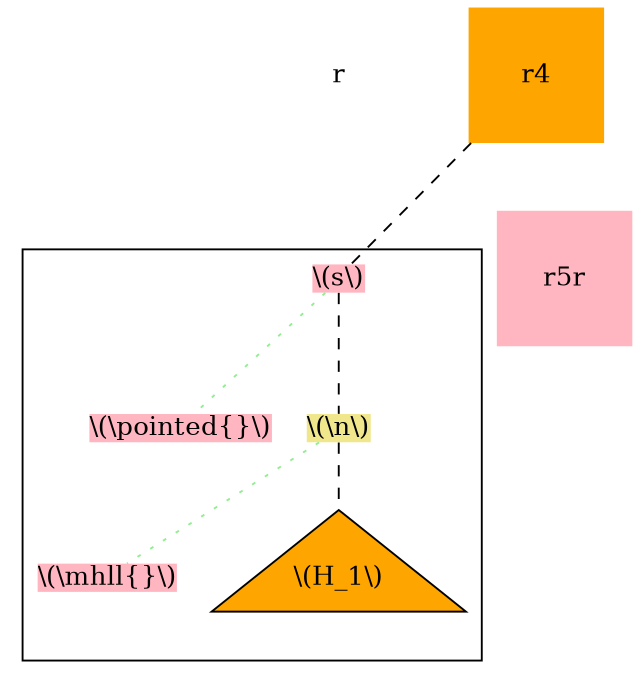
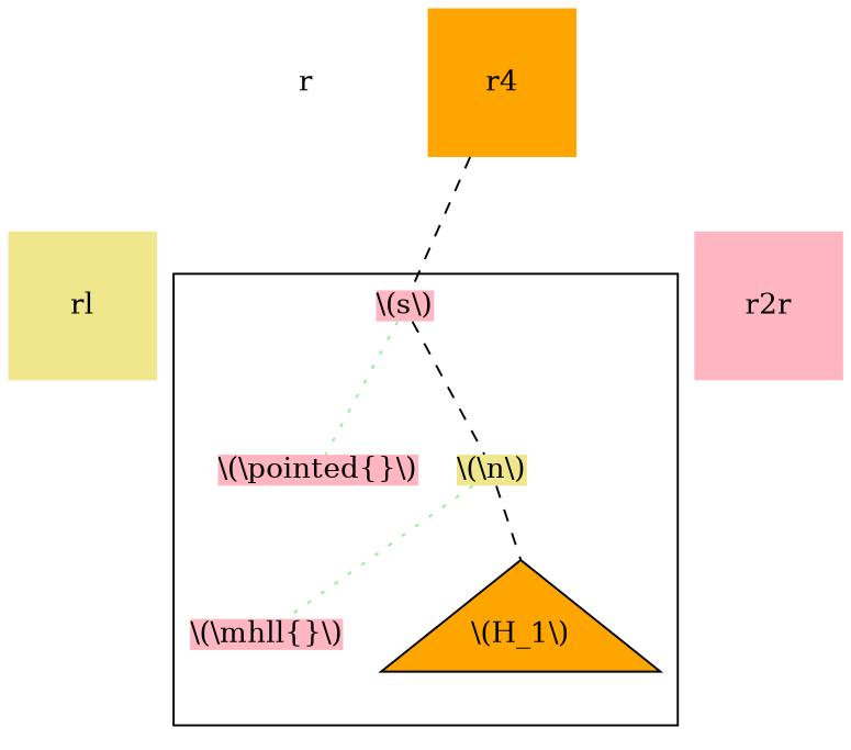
  graph {
    splines=false
    node [fillcolor=lightpink shape=plain style=filled]
    edge [style=dashed]
    n1 [height=1 label="\\(s\\)" width=1]
    n2 [height=1 label="\\(\\pointed{}\\)" width=1]
    n3 [fillcolor=khaki height=1 label="\\(\\n\\)" width=1]
    n4 [height=1 label="\\(\\mhll{}\\)" width=1]
    n5 [fillcolor=orange height=1 label="\\(H_1\\)" shape=triangle width=1]
    r [fillcolor=white height=1 shape=none width=1]
+   rl [fillcolor=khaki height=1 shape=none width=1]
    n8 [fillcolor=orange height=1 label=r4 shape=none width=1]
-   r2r [height=1 shape=none width=1 label=r5r]
+   r2r [height=1 shape=none width=1]
    subgraph cluster_1 {
      n1
      n2
      n3
      n4
      n5
    }
    n1 -- n2 [color=lightgreen style=dotted]
    n1 -- n3
    n3 -- n4 [color=lightgreen style=dotted]
    n3 -- n5 [headport=n]
    r -- n1 [style=invis]
+   r -- rl [style=invis]
    n8 -- n1
    n8 -- r2r [style=invis]
  }
